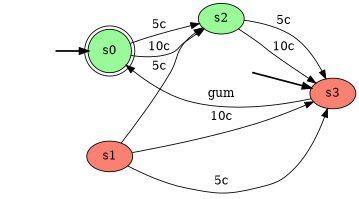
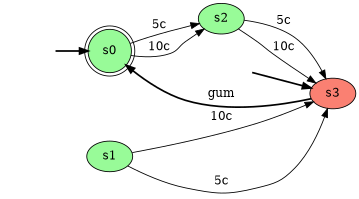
  digraph {
    rankdir=LR
    node [style=filled]
    fake [style=invisible]
    s0 [fillcolor=palegreen root=true shape=doublecircle]
    s2 [fillcolor=palegreen]
    fake01 [style=invisible]
    s3 [fillcolor=salmon root=true]
-   s1 [fillcolor=salmon]
+   s1 [fillcolor=palegreen]
    fake -> s0 [style=bold]
    s0 -> s2 [label="5c"]
    s0 -> s2 [label="10c"]
    s2 -> s3 [label="5c"]
    s2 -> s3 [label="10c"]
    fake01 -> s3 [style=bold]
-   s3 -> s0 [label=gum]
-   s1 -> s2 [label="5c"]
+   s3 -> s0 [label=gum style=bold]
    s1 -> s3 [label="5c"]
    s1 -> s3 [label="10c"]
  }
